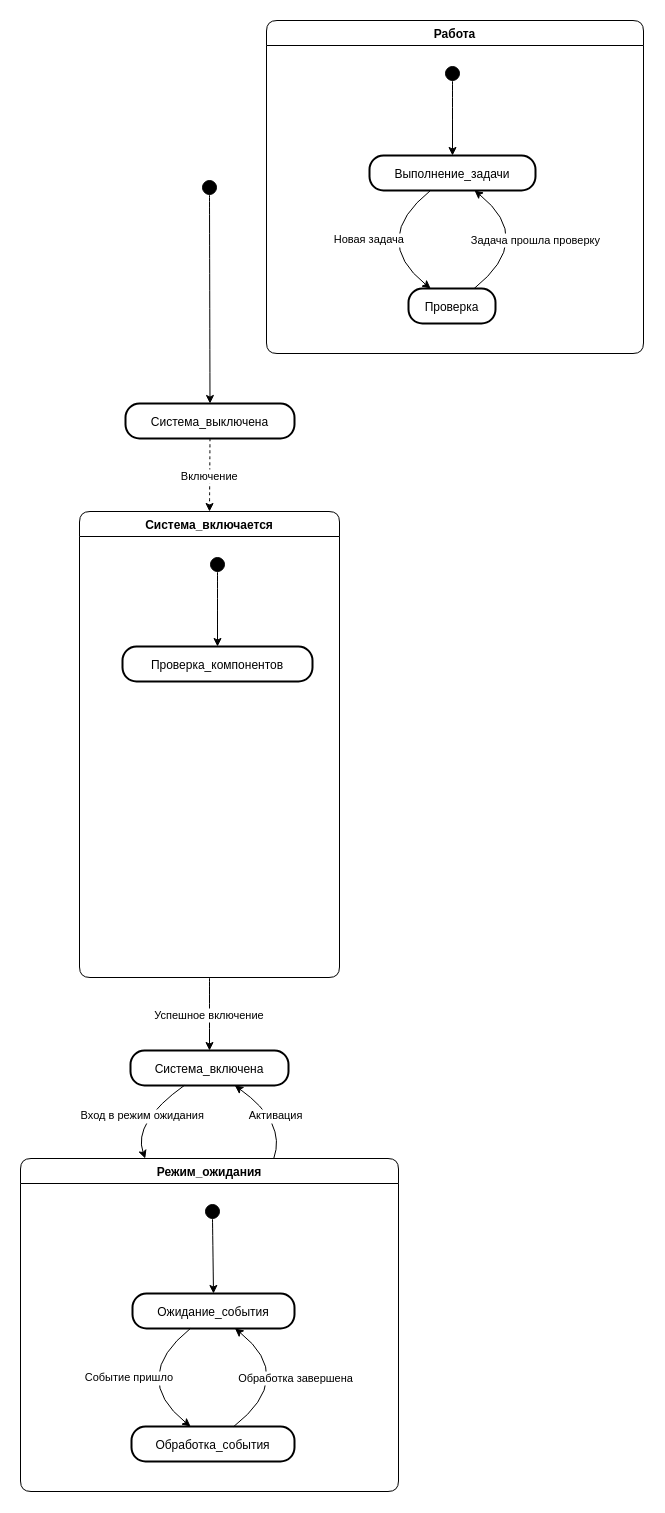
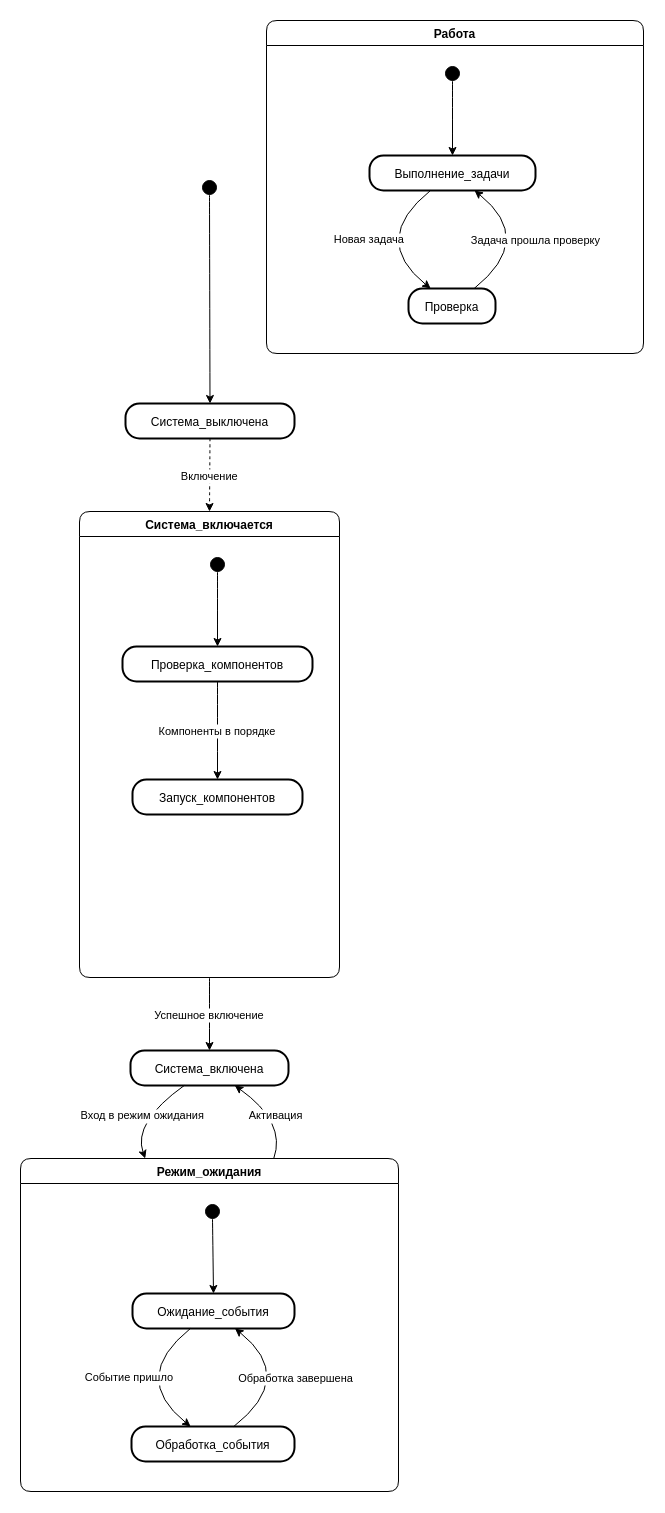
  <mxCell id="0" />
  <mxCell id="1" parent="0" />
  <mxCell id="2" value="" style="ellipse;fillColor=strokeColor;" vertex="1" parent="1"><mxGeometry x="202" y="180" width="14" height="14" as="geometry" /></mxCell>
  <mxCell id="3" value="Система_выключена" style="rounded=1;arcSize=40;strokeWidth=2" vertex="1" parent="1"><mxGeometry x="125" y="403" width="169" height="35" as="geometry" /></mxCell>
  <mxCell id="4" value="Система_включается" style="swimlane;fontStyle=1;align=center;verticalAlign=middle;startSize=25;container=0;collapsible=0;rounded=1;arcSize=14;dropTarget=0;verticalAlign=top;" vertex="1" parent="1"><mxGeometry x="79" y="511" width="260" height="466" as="geometry" /></mxCell>
  <mxCell id="5" value="" style="ellipse;fillColor=strokeColor;" vertex="1" parent="4"><mxGeometry x="131" y="46" width="14" height="14" as="geometry" /></mxCell>
  <mxCell id="6" value="Проверка_компонентов" style="rounded=1;arcSize=40;strokeWidth=2" vertex="1" parent="4"><mxGeometry x="43" y="135" width="190" height="35" as="geometry" /></mxCell>
+ <mxCell id="7" value="Запуск_компонентов" style="rounded=1;arcSize=40;strokeWidth=2" vertex="1" parent="4"><mxGeometry x="53" y="268" width="170" height="35" as="geometry" /></mxCell>
  <mxCell id="8" value="" style="curved=1;startArrow=none;;exitX=0.51;exitY=0.96;entryX=0.5;entryY=-0.01;" edge="1" parent="4" source="5" target="6"><mxGeometry relative="1" as="geometry"><Array as="points" /></mxGeometry></mxCell>
+ <mxCell id="9" value="Компоненты в порядке" style="curved=1;startArrow=none;;exitX=0.5;exitY=0.99;entryX=0.5;entryY=-0.01;" edge="1" parent="4" source="6" target="7"><mxGeometry relative="1" as="geometry"><Array as="points" /></mxGeometry></mxCell>
  <mxCell id="10" value="Система_включена" style="rounded=1;arcSize=40;strokeWidth=2" vertex="1" parent="1"><mxGeometry x="130" y="1050" width="158" height="35" as="geometry" /></mxCell>
  <mxCell id="11" value="Режим_ожидания" style="swimlane;fontStyle=1;align=center;verticalAlign=middle;startSize=25;container=0;collapsible=0;rounded=1;arcSize=14;dropTarget=0;verticalAlign=top;" vertex="1" parent="1"><mxGeometry x="20" y="1158" width="378" height="333" as="geometry" /></mxCell>
  <mxCell id="12" value="" style="ellipse;fillColor=strokeColor;" vertex="1" parent="11"><mxGeometry x="185" y="46" width="14" height="14" as="geometry" /></mxCell>
  <mxCell id="13" value="Ожидание_события" style="rounded=1;arcSize=40;strokeWidth=2" vertex="1" parent="11"><mxGeometry x="112" y="135" width="162" height="35" as="geometry" /></mxCell>
  <mxCell id="14" value="Обработка_события" style="rounded=1;arcSize=40;strokeWidth=2" vertex="1" parent="11"><mxGeometry x="111" y="268" width="163" height="35" as="geometry" /></mxCell>
  <mxCell id="15" value="" style="curved=1;startArrow=none;;exitX=0.53;exitY=0.96;entryX=0.5;entryY=-0.01;" edge="1" parent="11" source="12" target="13"><mxGeometry relative="1" as="geometry"><Array as="points" /></mxGeometry></mxCell>
  <mxCell id="16" value="Событие пришло" style="curved=1;startArrow=none;;exitX=0.36;exitY=0.99;entryX=0.36;entryY=-0.01;" edge="1" parent="11" source="13" target="14"><mxGeometry relative="1" as="geometry"><Array as="points"><mxPoint x="109" y="219" /></Array></mxGeometry></mxCell>
  <mxCell id="17" value="Обработка завершена" style="curved=1;startArrow=none;;exitX=0.63;exitY=-0.01;entryX=0.63;entryY=0.99;" edge="1" parent="11" source="14" target="13"><mxGeometry relative="1" as="geometry"><Array as="points"><mxPoint x="276" y="219" /></Array></mxGeometry></mxCell>
  <mxCell id="18" value="Работа" style="swimlane;fontStyle=1;align=center;verticalAlign=middle;startSize=25;container=0;collapsible=0;rounded=1;arcSize=14;dropTarget=0;verticalAlign=top;" vertex="1" parent="1"><mxGeometry x="266" y="20" width="377" height="333" as="geometry" /></mxCell>
  <mxCell id="19" value="" style="ellipse;fillColor=strokeColor;" vertex="1" parent="18"><mxGeometry x="179" y="46" width="14" height="14" as="geometry" /></mxCell>
  <mxCell id="20" value="Выполнение_задачи" style="rounded=1;arcSize=40;strokeWidth=2" vertex="1" parent="18"><mxGeometry x="103" y="135" width="166" height="35" as="geometry" /></mxCell>
  <mxCell id="21" value="Проверка" style="rounded=1;arcSize=40;strokeWidth=2" vertex="1" parent="18"><mxGeometry x="142" y="268" width="87" height="35" as="geometry" /></mxCell>
  <mxCell id="22" value="" style="curved=1;startArrow=none;;exitX=0.49;exitY=0.96;entryX=0.5;entryY=-0.01;" edge="1" parent="18" source="19" target="20"><mxGeometry relative="1" as="geometry"><Array as="points" /></mxGeometry></mxCell>
  <mxCell id="23" value="Новая задача" style="curved=1;startArrow=none;;exitX=0.37;exitY=0.99;entryX=0.25;entryY=-0.01;" edge="1" parent="18" source="20" target="21"><mxGeometry relative="1" as="geometry"><Array as="points"><mxPoint x="103" y="219" /></Array></mxGeometry></mxCell>
  <mxCell id="24" value="Задача прошла проверку" style="curved=1;startArrow=none;;exitX=0.76;exitY=-0.01;entryX=0.63;entryY=0.99;" edge="1" parent="18" source="21" target="20"><mxGeometry relative="1" as="geometry"><Array as="points"><mxPoint x="269" y="219" /></Array></mxGeometry></mxCell>
  <mxCell id="25" value="" style="curved=1;startArrow=none;;exitX=0.51;exitY=0.96;entryX=0.5;entryY=0;" edge="1" parent="1" source="2" target="3"><mxGeometry relative="1" as="geometry"><Array as="points" /></mxGeometry></mxCell>
  <mxCell id="26" value="Включение" style="curved=1;startArrow=none;exitX=0.5;exitY=1;entryX=0.5;entryY=0;dashed=1;" edge="1" parent="1" source="3" target="4"><mxGeometry relative="1" as="geometry"><Array as="points" /></mxGeometry></mxCell>
  <mxCell id="27" value="Успешное включение" style="curved=1;startArrow=none;;exitX=0.5;exitY=1;entryX=0.5;entryY=0;" edge="1" parent="1" source="4" target="10"><mxGeometry relative="1" as="geometry"><Array as="points" /></mxGeometry></mxCell>
  <mxCell id="28" value="Вход в режим ожидания" style="curved=1;startArrow=none;;exitX=0.34;exitY=1;entryX=0.33;entryY=0;" edge="1" parent="1" source="10" target="11"><mxGeometry relative="1" as="geometry"><Array as="points"><mxPoint x="132" y="1122" /></Array></mxGeometry></mxCell>
  <mxCell id="29" value="Активация" style="curved=1;startArrow=none;;exitX=0.67;exitY=0;entryX=0.66;entryY=1;" edge="1" parent="1" source="11" target="10"><mxGeometry relative="1" as="geometry"><Array as="points"><mxPoint x="286" y="1122" /></Array></mxGeometry></mxCell>
